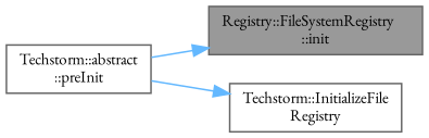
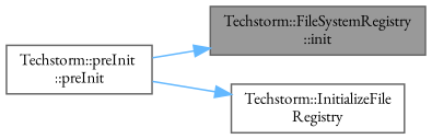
  digraph {
    fontname="EB Garamond"
    rankdir=RL
    node [color=grey40 fillcolor=white fontname="EB Garamond" fontsize=10 shape=box style=filled]
    edge [color=steelblue1 dir=back fontname="EB Garamond" fontsize=10 labelfontname=Helvetica labelfontsize=10 style=solid]
-   n1 [color=gray40 fillcolor=grey60 fontcolor=black height=0.2 label="Registry::FileSystemRegistry\l::init" width=0.4]
-   n2 [height=0.2 label="Techstorm::abstract\l::preInit" width=0.4]
+   n1 [color=gray40 fillcolor=grey60 fontcolor=black height=0.2 label="Techstorm::FileSystemRegistry\l::init" width=0.4]
+   n2 [height=0.2 label="Techstorm::preInit\l::preInit" width=0.4]
    n3 [height=0.2 label="Techstorm::InitializeFile\lRegistry" width=0.4]
    n1 -> n2
    n3 -> n2
  }
